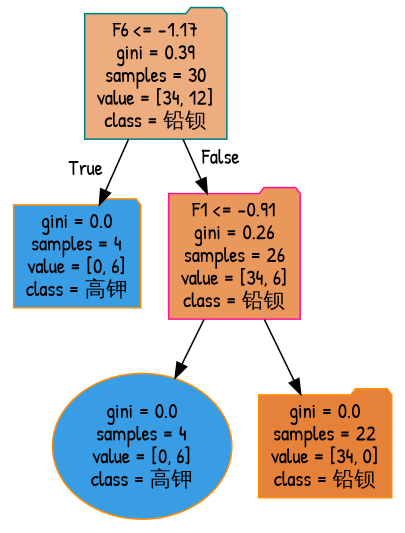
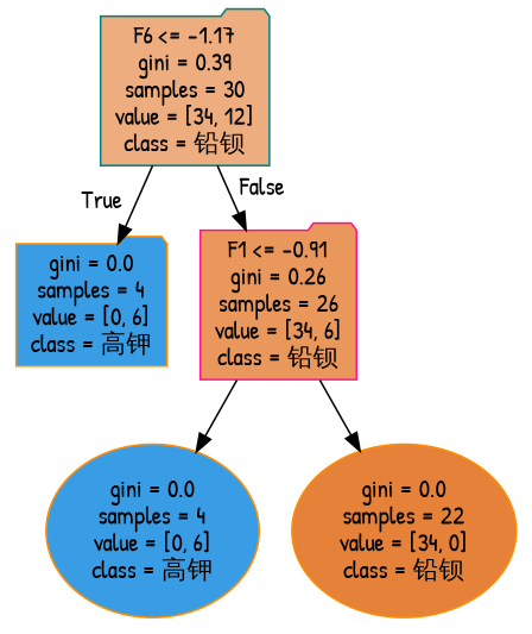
  digraph {
    fontname="Patrick Hand"
    node [color=darkorange fillcolor="#399de5" fontname="Patrick Hand" shape=folder style="filled, rounded"]
    edge [fontname="Patrick Hand"]
    n1 [color=teal fillcolor="#eead7f" label="F6 <= -1.17\ngini = 0.39\nsamples = 30\nvalue = [34, 12]\nclass = 铅钡"]
    n2 [label="gini = 0.0\nsamples = 4\nvalue = [0, 6]\nclass = 高钾"]
    n3 [color=deeppink fillcolor="#ea975c" label="F1 <= -0.91\ngini = 0.26\nsamples = 26\nvalue = [34, 6]\nclass = 铅钡"]
    n4 [label="gini = 0.0\nsamples = 4\nvalue = [0, 6]\nclass = 高钾" shape=ellipse]
-   n5 [fillcolor="#e58139" label="gini = 0.0\nsamples = 22\nvalue = [34, 0]\nclass = 铅钡"]
+   n5 [fillcolor="#e58139" label="gini = 0.0\nsamples = 22\nvalue = [34, 0]\nclass = 铅钡" shape=ellipse]
    n1 -> n2 [headlabel=True labelangle=45 labeldistance=2.5]
    n1 -> n3 [headlabel=False labelangle=-45 labeldistance=2.5]
    n3 -> n4
    n3 -> n5
  }
